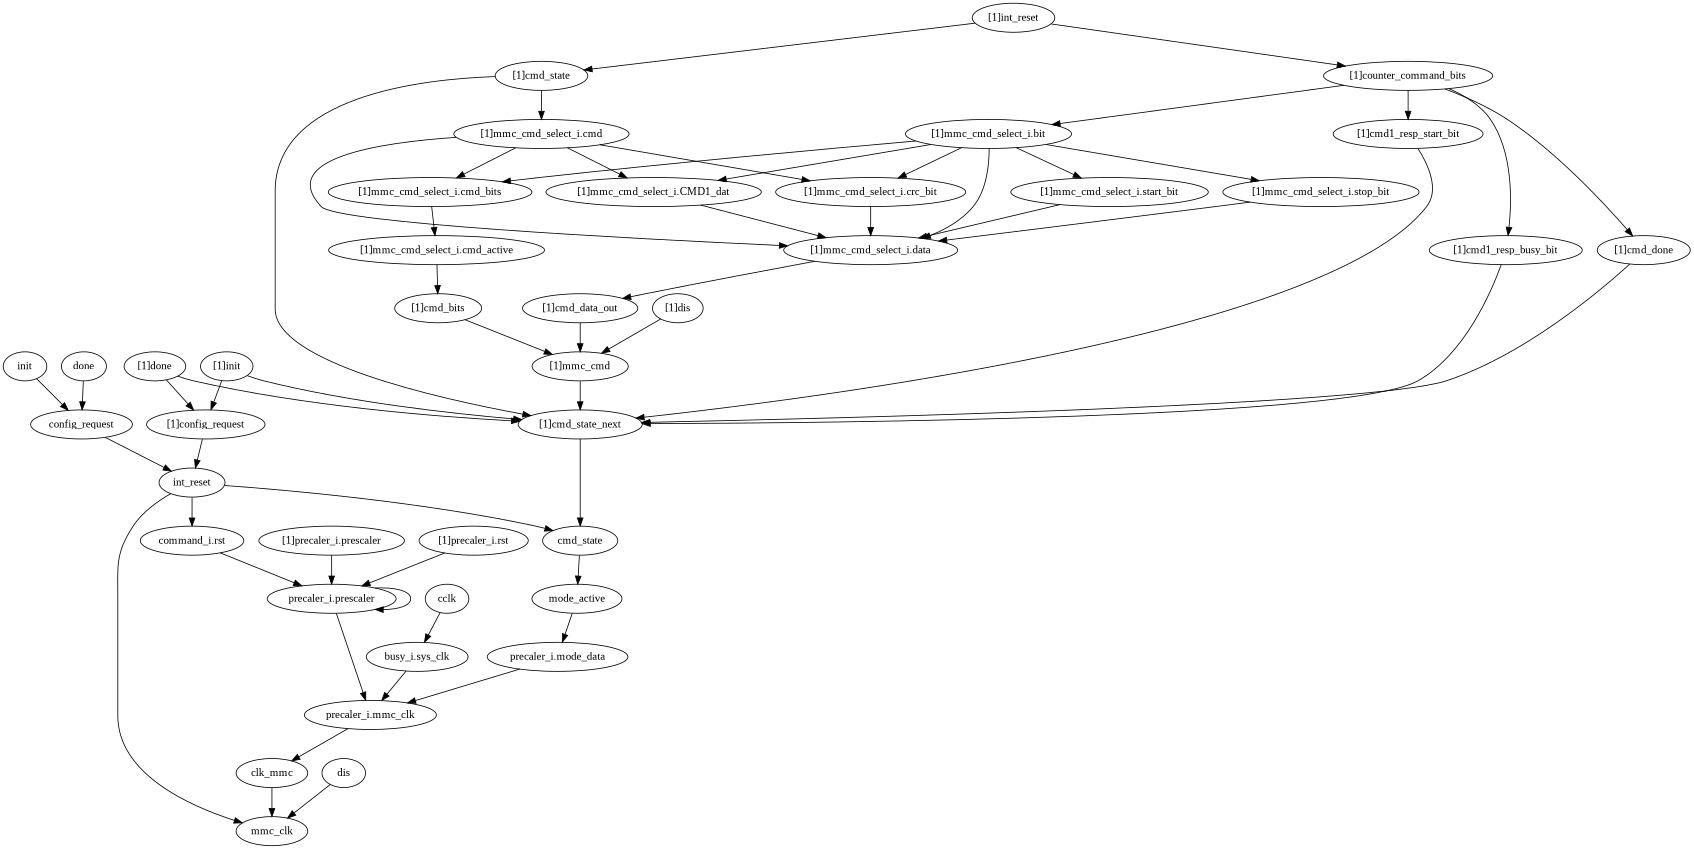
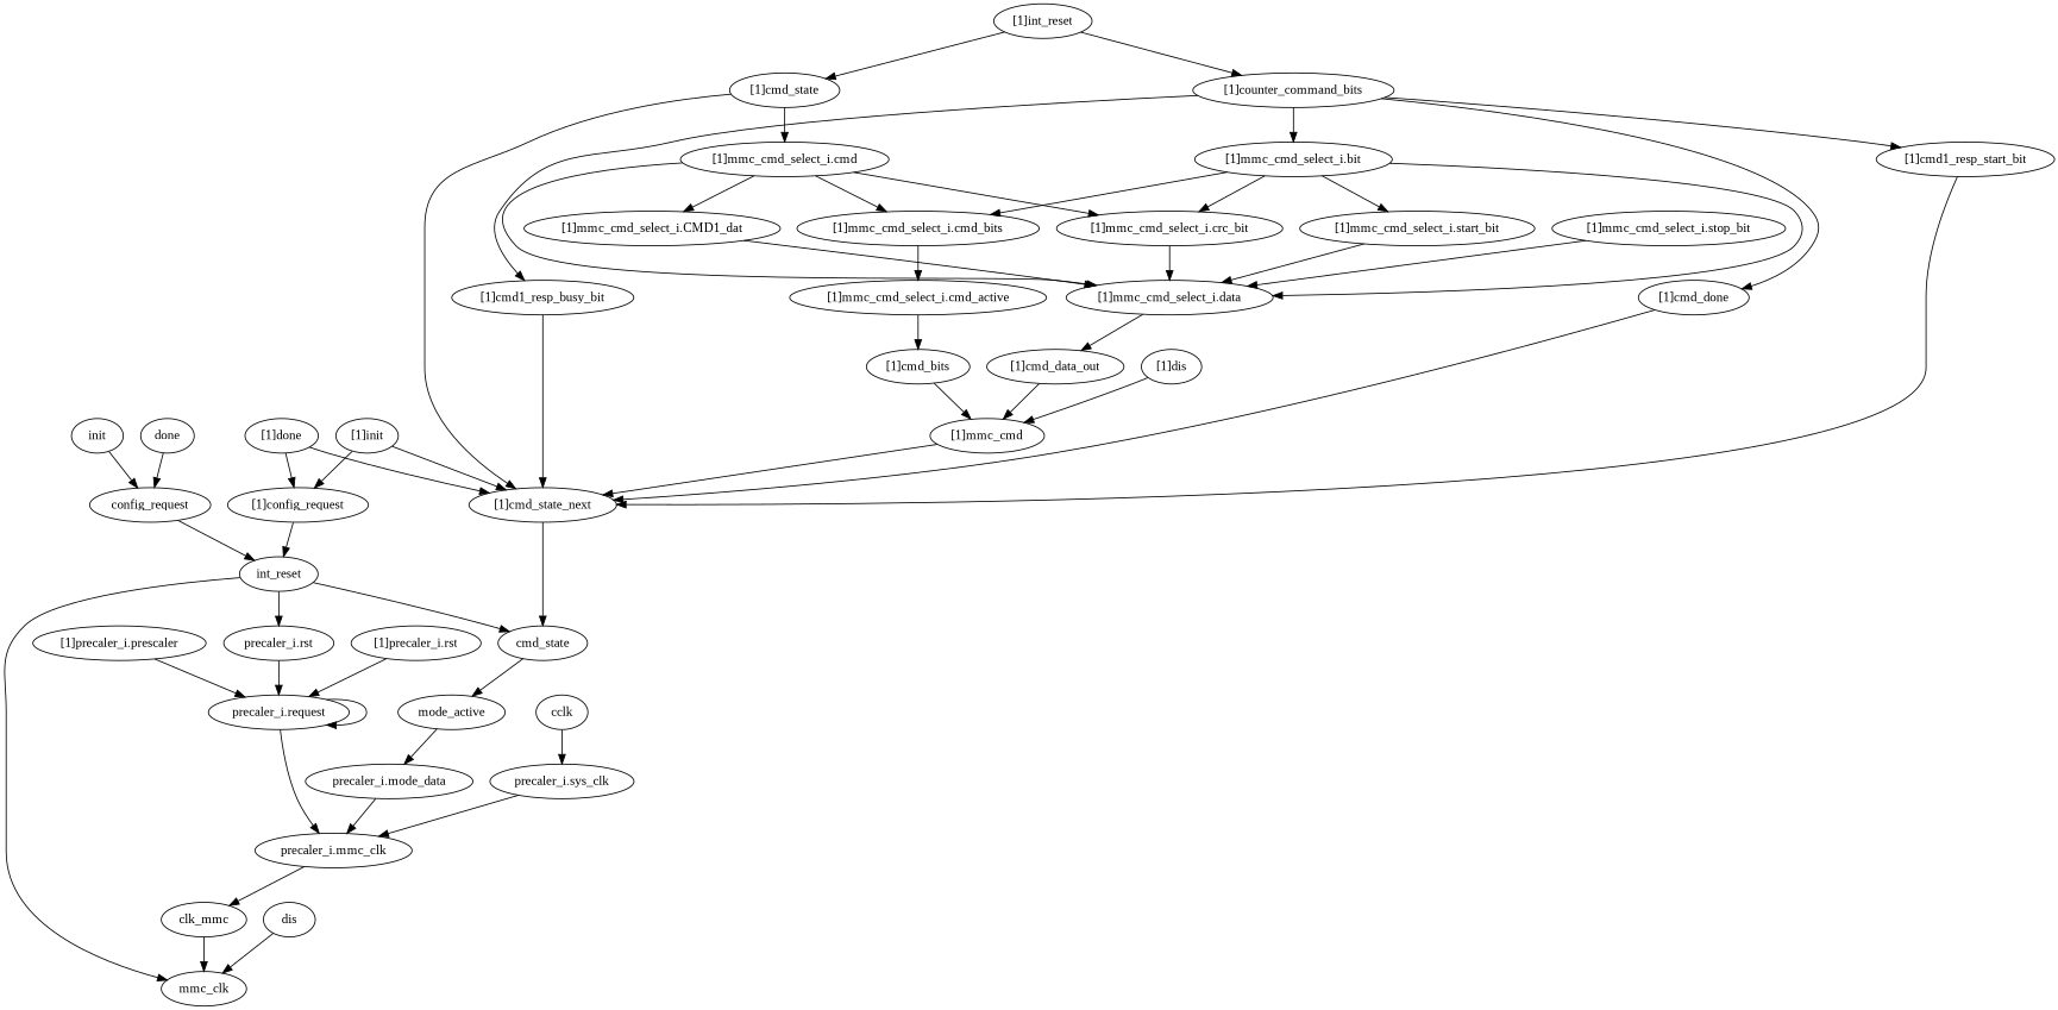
  digraph {
    fontname="Liberation Serif"
    node [complexity=20 fontname="Liberation Serif" importance=0.899793342591 rank=0.0249942595164]
    edge [fontname="Liberation Serif"]
    "[1]mmc_cmd_select_i.bit" [complexity=26 importance=0.860047266698 rank=0.0330787410268]
    "[1]mmc_cmd_select_i.cmd_bits" [complexity=22 importance=0.842242264367 rank=0.0382837392894]
    "[1]mmc_cmd_select_i.crc_bit" [complexity=36]
    "[1]mmc_cmd_select_i.data" [importance=0.880680551339 rank=0.044034027567]
    "[1]mmc_cmd_select_i.start_bit" [complexity=36 importance=0.897533216978 rank=0.0249314782494]
    "[1]mmc_cmd_select_i.CMD1_dat" [complexity=36]
    "[1]mmc_cmd_select_i.stop_bit" [complexity=36 importance=0.897533216978 rank=0.0249314782494]
    "[1]mmc_cmd_select_i.cmd_active" [importance=0.823129473115 rank=0.0411564736558]
    "[1]cmd_data_out" [importance=0.817175752304 rank=0.0408587876152]
    "[1]cmd_bits" [importance=0.797992116156 rank=0.0398996058078]
    "[1]mmc_cmd" [complexity=16 importance=0.769842641045 rank=0.0481151650653]
    "[1]mmc_cmd_select_i.cmd" [complexity=26 importance=0.860323710664 rank=0.0330893734871]
    "[1]dis" [importance=0.78542351867 rank=0.0392711759335]
    "[1]cmd_state_next" [complexity=12 importance=0.356312513409 rank=0.0296927094507]
    cmd_state [complexity=10 importance=0.246319773057 rank=0.0246319773057]
    int_reset [complexity=11 importance=0.519256891055 rank=0.0472051719141]
-   "precaler_i.rst" [complexity=11 importance=0.405573713325 rank=0.036870337575 label="command_i.rst"]
+   "precaler_i.rst" [complexity=11 importance=0.405573713325 rank=0.036870337575]
    mmc_clk [complexity=0 importance=0.0414193002918 rank=0.0]
-   "precaler_i.prescaler" [complexity=10 importance=0.193887361532 rank=0.0193887361532]
+   "precaler_i.prescaler" [complexity=10 importance=0.193887361532 rank=0.0193887361532 label="precaler_i.request"]
    n20 [complexity=8 importance=0.171309143476 label=mode_active rank=0.0214136429345]
    "precaler_i.mmc_clk" [complexity=4 importance=0.128606317103 rank=0.0321515792758]
    n22 [complexity=8 importance=0.153227697178 label="precaler_i.mode_data" rank=0.0191534621473]
    clk_mmc [complexity=4 importance=0.0808686609463 rank=0.0202171652366]
    "[1]cmd_state" [complexity=26 importance=0.935334340245 rank=0.0359743977017]
    done [complexity=9 importance=0.105690448955 rank=0.0117433832172]
    config_request [complexity=6 importance=0.0901095713298 rank=0.0150182618883]
    "[1]cmd1_resp_busy_bit" [complexity=14 importance=0.37411751574 rank=0.0267226796957]
    "[1]int_reset" [complexity=17 importance=0.819334831629 rank=0.0481961665664]
    "[1]counter_command_bits" [complexity=16 importance=0.396358743344 rank=0.024772421459]
    "[1]cmd_done" [importance=2.51199259619 rank=0.12559962981]
    "[1]cmd1_resp_start_bit" [complexity=14 importance=0.37411751574 rank=0.0267226796957]
    "[1]done" [complexity=16 importance=0.556910694777 rank=0.0348069184235]
    "[1]config_request" [complexity=13 importance=0.541329817151 rank=0.0416407551655]
    "[1]init" [complexity=16 importance=0.556910694777 rank=0.0348069184235]
    init [complexity=9 importance=0.105690448955 rank=0.0117433832172]
    cclk [complexity=8 importance=0.167558530519 rank=0.0209448163149]
-   "precaler_i.sys_clk" [complexity=8 importance=0.151977652894 rank=0.0189972066118 label="busy_i.sys_clk"]
+   "precaler_i.sys_clk" [complexity=8 importance=0.151977652894 rank=0.0189972066118]
    "[1]precaler_i.rst" [complexity=11 importance=0.405573713325 rank=0.036870337575]
    "[1]precaler_i.prescaler" [complexity=12 importance=0.226527883746 rank=0.0188773236455]
    dis [complexity=4 importance=0.057000177917 rank=0.0142500444793]
    "[1]mmc_cmd_select_i.bit" -> "[1]mmc_cmd_select_i.cmd_bits"
    "[1]mmc_cmd_select_i.bit" -> "[1]mmc_cmd_select_i.crc_bit"
    "[1]mmc_cmd_select_i.bit" -> "[1]mmc_cmd_select_i.data"
    "[1]mmc_cmd_select_i.bit" -> "[1]mmc_cmd_select_i.start_bit"
-   "[1]mmc_cmd_select_i.bit" -> "[1]mmc_cmd_select_i.CMD1_dat"
-   "[1]mmc_cmd_select_i.bit" -> "[1]mmc_cmd_select_i.stop_bit"
    "[1]mmc_cmd_select_i.cmd_bits" -> "[1]mmc_cmd_select_i.cmd_active"
    "[1]mmc_cmd_select_i.crc_bit" -> "[1]mmc_cmd_select_i.data"
    "[1]mmc_cmd_select_i.data" -> "[1]cmd_data_out"
    "[1]mmc_cmd_select_i.start_bit" -> "[1]mmc_cmd_select_i.data"
    "[1]mmc_cmd_select_i.CMD1_dat" -> "[1]mmc_cmd_select_i.data"
    "[1]mmc_cmd_select_i.stop_bit" -> "[1]mmc_cmd_select_i.data"
    "[1]mmc_cmd_select_i.cmd_active" -> "[1]cmd_bits"
    "[1]cmd_data_out" -> "[1]mmc_cmd"
    "[1]cmd_bits" -> "[1]mmc_cmd"
    "[1]mmc_cmd" -> "[1]cmd_state_next"
    "[1]mmc_cmd_select_i.cmd" -> "[1]mmc_cmd_select_i.cmd_bits"
    "[1]mmc_cmd_select_i.cmd" -> "[1]mmc_cmd_select_i.crc_bit"
    "[1]mmc_cmd_select_i.cmd" -> "[1]mmc_cmd_select_i.data"
    "[1]mmc_cmd_select_i.cmd" -> "[1]mmc_cmd_select_i.CMD1_dat"
    "[1]dis" -> "[1]mmc_cmd"
    "[1]cmd_state_next" -> cmd_state
    cmd_state -> n20
    int_reset -> cmd_state
    int_reset -> "precaler_i.rst"
    int_reset -> mmc_clk
    "precaler_i.rst" -> "precaler_i.prescaler"
    "precaler_i.prescaler" -> "precaler_i.prescaler"
    "precaler_i.prescaler" -> "precaler_i.mmc_clk"
    n20 -> n22
    "precaler_i.mmc_clk" -> clk_mmc
    n22 -> "precaler_i.mmc_clk"
    clk_mmc -> mmc_clk
    "[1]cmd_state" -> "[1]mmc_cmd_select_i.cmd"
    "[1]cmd_state" -> "[1]cmd_state_next"
    done -> config_request
    config_request -> int_reset
    "[1]cmd1_resp_busy_bit" -> "[1]cmd_state_next"
    "[1]int_reset" -> "[1]cmd_state"
    "[1]int_reset" -> "[1]counter_command_bits"
    "[1]counter_command_bits" -> "[1]mmc_cmd_select_i.bit"
    "[1]counter_command_bits" -> "[1]cmd1_resp_busy_bit"
    "[1]counter_command_bits" -> "[1]cmd_done"
    "[1]counter_command_bits" -> "[1]cmd1_resp_start_bit"
    "[1]cmd_done" -> "[1]cmd_state_next"
    "[1]cmd1_resp_start_bit" -> "[1]cmd_state_next"
    "[1]done" -> "[1]cmd_state_next"
    "[1]done" -> "[1]config_request"
    "[1]config_request" -> int_reset
    "[1]init" -> "[1]cmd_state_next"
    "[1]init" -> "[1]config_request"
    init -> config_request
    cclk -> "precaler_i.sys_clk"
    "precaler_i.sys_clk" -> "precaler_i.mmc_clk"
    "[1]precaler_i.rst" -> "precaler_i.prescaler"
    "[1]precaler_i.prescaler" -> "precaler_i.prescaler"
    dis -> mmc_clk
  }
